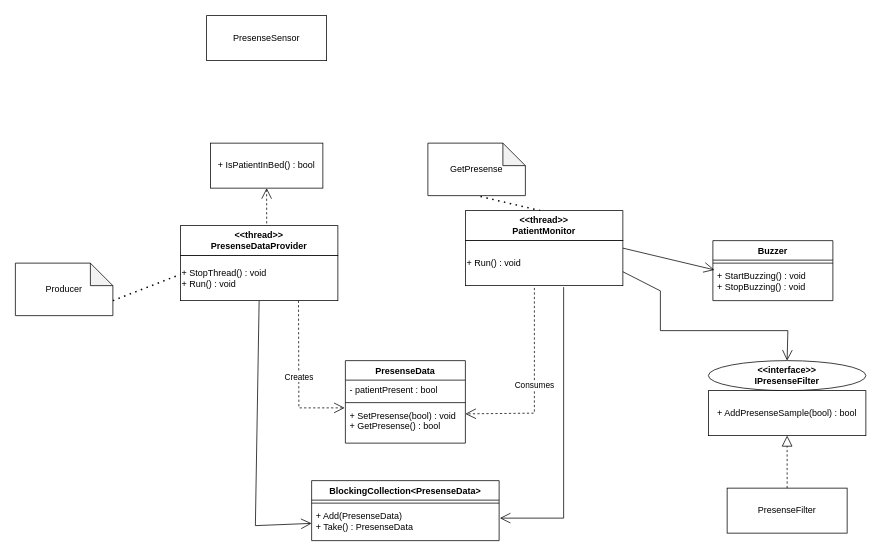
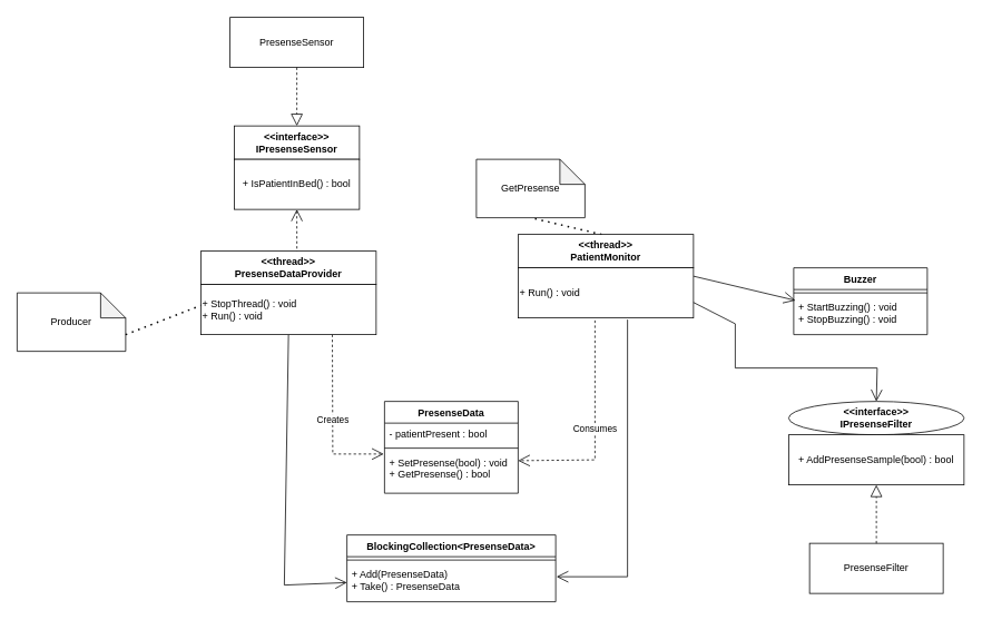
  <mxCell id="0" />
  <mxCell id="1" parent="0" />
  <mxCell id="2" value="Buzzer" style="swimlane;fontStyle=1;align=center;verticalAlign=top;childLayout=stackLayout;horizontal=1;startSize=26;horizontalStack=0;resizeParent=1;resizeParentMax=0;resizeLast=0;collapsible=1;marginBottom=0;whiteSpace=wrap;html=1;" vertex="1" parent="1"><mxGeometry x="950" y="320" width="160" height="80" as="geometry" /></mxCell>
  <mxCell id="3" value="" style="line;strokeWidth=1;fillColor=none;align=left;verticalAlign=middle;spacingTop=-1;spacingLeft=3;spacingRight=3;rotatable=0;labelPosition=right;points=[];portConstraint=eastwest;strokeColor=inherit;" vertex="1" parent="2"><mxGeometry y="26" width="160" height="8" as="geometry" /></mxCell>
  <mxCell id="4" value="+ StartBuzzing() : void&lt;div&gt;+ StopBuzzing() : void&lt;/div&gt;" style="text;strokeColor=none;fillColor=none;align=left;verticalAlign=top;spacingLeft=4;spacingRight=4;overflow=hidden;rotatable=0;points=[[0,0.5],[1,0.5]];portConstraint=eastwest;whiteSpace=wrap;html=1;" vertex="1" parent="2"><mxGeometry y="34" width="160" height="46" as="geometry" /></mxCell>
  <mxCell id="5" value="Producer" style="shape=note;whiteSpace=wrap;html=1;backgroundOutline=1;darkOpacity=0.05;" vertex="1" parent="1"><mxGeometry x="20" y="350" width="130" height="70" as="geometry" /></mxCell>
  <mxCell id="6" value="" style="endArrow=none;dashed=1;html=1;dashPattern=1 3;strokeWidth=2;rounded=0;exitX=0;exitY=0;exitDx=130;exitDy=50;exitPerimeter=0;entryX=-0.025;entryY=0.038;entryDx=0;entryDy=0;entryPerimeter=0;" edge="1" parent="1" source="5"><mxGeometry width="50" height="50" relative="1" as="geometry"><mxPoint x="630" y="600" as="sourcePoint" /><mxPoint x="266" y="354.988" as="targetPoint" /></mxGeometry></mxCell>
  <mxCell id="7" value="GetPresense" style="shape=note;whiteSpace=wrap;html=1;backgroundOutline=1;darkOpacity=0.05;" vertex="1" parent="1"><mxGeometry x="570" y="190" width="130" height="70" as="geometry" /></mxCell>
  <mxCell id="8" value="" style="endArrow=none;dashed=1;html=1;dashPattern=1 3;strokeWidth=2;rounded=0;entryX=0.5;entryY=1;entryDx=0;entryDy=0;entryPerimeter=0;" edge="1" parent="1" target="7"><mxGeometry width="50" height="50" relative="1" as="geometry"><mxPoint x="720" y="280" as="sourcePoint" /><mxPoint x="680" y="550" as="targetPoint" /></mxGeometry></mxCell>
  <mxCell id="9" value="PresenseData" style="swimlane;fontStyle=1;align=center;verticalAlign=top;childLayout=stackLayout;horizontal=1;startSize=26;horizontalStack=0;resizeParent=1;resizeParentMax=0;resizeLast=0;collapsible=1;marginBottom=0;whiteSpace=wrap;html=1;" vertex="1" parent="1"><mxGeometry x="460" y="480" width="160" height="110" as="geometry" /></mxCell>
  <mxCell id="10" value="- patientPresent : bool" style="text;strokeColor=none;fillColor=none;align=left;verticalAlign=top;spacingLeft=4;spacingRight=4;overflow=hidden;rotatable=0;points=[[0,0.5],[1,0.5]];portConstraint=eastwest;whiteSpace=wrap;html=1;" vertex="1" parent="9"><mxGeometry y="26" width="160" height="26" as="geometry" /></mxCell>
  <mxCell id="11" value="" style="line;strokeWidth=1;fillColor=none;align=left;verticalAlign=middle;spacingTop=-1;spacingLeft=3;spacingRight=3;rotatable=0;labelPosition=right;points=[];portConstraint=eastwest;strokeColor=inherit;" vertex="1" parent="9"><mxGeometry y="52" width="160" height="8" as="geometry" /></mxCell>
  <mxCell id="12" value="+ SetPresense(bool) : void&lt;div&gt;+ GetPresense() : bool&lt;/div&gt;" style="text;strokeColor=none;fillColor=none;align=left;verticalAlign=top;spacingLeft=4;spacingRight=4;overflow=hidden;rotatable=0;points=[[0,0.5],[1,0.5]];portConstraint=eastwest;whiteSpace=wrap;html=1;" vertex="1" parent="9"><mxGeometry y="60" width="160" height="50" as="geometry" /></mxCell>
  <mxCell id="13" value="BlockingCollection&amp;lt;PresenseData&amp;gt;" style="swimlane;fontStyle=1;align=center;verticalAlign=top;childLayout=stackLayout;horizontal=1;startSize=26;horizontalStack=0;resizeParent=1;resizeParentMax=0;resizeLast=0;collapsible=1;marginBottom=0;whiteSpace=wrap;html=1;" vertex="1" parent="1"><mxGeometry x="415" y="640" width="250" height="80" as="geometry" /></mxCell>
  <mxCell id="14" value="" style="line;strokeWidth=1;fillColor=none;align=left;verticalAlign=middle;spacingTop=-1;spacingLeft=3;spacingRight=3;rotatable=0;labelPosition=right;points=[];portConstraint=eastwest;strokeColor=inherit;" vertex="1" parent="13"><mxGeometry y="26" width="250" height="8" as="geometry" /></mxCell>
  <mxCell id="15" value="+ Add(PresenseData)&lt;div&gt;&lt;div&gt;+ Take() : PresenseData&lt;/div&gt;&lt;/div&gt;" style="text;strokeColor=none;fillColor=none;align=left;verticalAlign=top;spacingLeft=4;spacingRight=4;overflow=hidden;rotatable=0;points=[[0,0.5],[1,0.5]];portConstraint=eastwest;whiteSpace=wrap;html=1;" vertex="1" parent="13"><mxGeometry y="34" width="250" height="46" as="geometry" /></mxCell>
  <mxCell id="16" value="" style="endArrow=open;endFill=1;endSize=12;html=1;rounded=0;entryX=0.5;entryY=1;entryDx=0;entryDy=0;exitX=0.548;exitY=0.075;exitDx=0;exitDy=0;exitPerimeter=0;dashed=1;" edge="1" parent="1" source="34" target="24"><mxGeometry width="160" relative="1" as="geometry"><mxPoint x="370" y="280" as="sourcePoint" /><mxPoint x="327.6" y="193.998" as="targetPoint" /></mxGeometry></mxCell>
  <mxCell id="17" value="" style="endArrow=open;endFill=1;endSize=12;html=1;rounded=0;exitX=0.5;exitY=1;exitDx=0;exitDy=0;entryX=0;entryY=0.5;entryDx=0;entryDy=0;" edge="1" parent="1" source="35" target="15"><mxGeometry width="160" relative="1" as="geometry"><mxPoint x="349.04" y="380" as="sourcePoint" /><mxPoint x="350" y="290" as="targetPoint" /><Array as="points"><mxPoint x="340" y="700" /></Array></mxGeometry></mxCell>
  <mxCell id="18" value="" style="endArrow=open;endFill=1;endSize=12;html=1;rounded=0;entryX=1.004;entryY=0.348;entryDx=0;entryDy=0;entryPerimeter=0;" edge="1" parent="1" target="15"><mxGeometry width="160" relative="1" as="geometry"><mxPoint x="751" y="382" as="sourcePoint" /><mxPoint x="816" y="720" as="targetPoint" /><Array as="points"><mxPoint x="751" y="690" /></Array></mxGeometry></mxCell>
  <mxCell id="19" value="" style="endArrow=open;endFill=1;endSize=12;html=1;rounded=0;entryX=0.013;entryY=0.109;entryDx=0;entryDy=0;entryPerimeter=0;" edge="1" parent="1" target="4"><mxGeometry width="160" relative="1" as="geometry"><mxPoint x="830" y="330" as="sourcePoint" /><mxPoint x="950" y="781" as="targetPoint" /><Array as="points" /></mxGeometry></mxCell>
  <mxCell id="20" value="Creates" style="endArrow=open;endSize=12;dashed=1;html=1;rounded=0;exitX=0.75;exitY=1;exitDx=0;exitDy=0;entryX=-0.006;entryY=0.06;entryDx=0;entryDy=0;entryPerimeter=0;" edge="1" parent="1" source="35" target="12"><mxGeometry width="160" relative="1" as="geometry"><mxPoint x="390" y="382.99" as="sourcePoint" /><mxPoint x="740" y="580" as="targetPoint" /><Array as="points"><mxPoint x="398" y="543" /></Array></mxGeometry></mxCell>
  <mxCell id="21" value="Consumes" style="endArrow=open;endSize=12;dashed=1;html=1;rounded=0;entryX=1;entryY=0.22;entryDx=0;entryDy=0;entryPerimeter=0;" edge="1" parent="1" target="12"><mxGeometry width="160" relative="1" as="geometry"><mxPoint x="712" y="383" as="sourcePoint" /><mxPoint x="899" y="602" as="targetPoint" /><Array as="points"><mxPoint x="712" y="550" /></Array></mxGeometry></mxCell>
  <mxCell id="22" value="" style="group" vertex="1" connectable="0" parent="1"><mxGeometry x="280" y="150" width="150" height="100" as="geometry" /></mxCell>
+ <mxCell id="23" value="&lt;div&gt;&lt;b&gt;&amp;lt;&amp;lt;interface&amp;gt;&amp;gt;&lt;/b&gt;&lt;/div&gt;&lt;b&gt;IPresenseSensor&lt;/b&gt;" style="rounded=0;whiteSpace=wrap;html=1;" vertex="1" parent="22"><mxGeometry width="150" height="40" as="geometry" /></mxCell>
  <mxCell id="24" value="+ IsPatientInBed() : bool" style="rounded=0;whiteSpace=wrap;html=1;" vertex="1" parent="22"><mxGeometry y="40" width="150" height="60" as="geometry" /></mxCell>
  <mxCell id="25" value="PresenseSensor" style="rounded=0;whiteSpace=wrap;html=1;" vertex="1" parent="1"><mxGeometry x="275" y="20" width="160" height="60" as="geometry" /></mxCell>
+ <mxCell id="26" value="" style="endArrow=block;dashed=1;endFill=0;endSize=12;html=1;rounded=0;exitX=0.5;exitY=1;exitDx=0;exitDy=0;entryX=0.5;entryY=0;entryDx=0;entryDy=0;" edge="1" parent="1" source="25" target="23"><mxGeometry width="160" relative="1" as="geometry"><mxPoint x="370" y="110" as="sourcePoint" /><mxPoint x="530" y="110" as="targetPoint" /></mxGeometry></mxCell>
  <mxCell id="27" value="" style="group" vertex="1" connectable="0" parent="1"><mxGeometry x="944" y="480" width="210" height="100" as="geometry" /></mxCell>
  <mxCell id="28" value="&lt;div&gt;&lt;b&gt;&amp;lt;&amp;lt;interface&amp;gt;&amp;gt;&lt;/b&gt;&lt;/div&gt;&lt;b&gt;IPresenseFilter&lt;/b&gt;" style="ellipse;whiteSpace=wrap;html=1;" vertex="1" parent="27"><mxGeometry width="210" height="40" as="geometry" /></mxCell>
  <mxCell id="29" value="+ AddPresenseSample(bool) : bool" style="rounded=0;whiteSpace=wrap;html=1;" vertex="1" parent="27"><mxGeometry y="40" width="210" height="60" as="geometry" /></mxCell>
  <mxCell id="30" value="PresenseFilter" style="rounded=0;whiteSpace=wrap;html=1;" vertex="1" parent="1"><mxGeometry x="969" y="650" width="160" height="60" as="geometry" /></mxCell>
  <mxCell id="31" value="" style="endArrow=block;dashed=1;endFill=0;endSize=12;html=1;rounded=0;exitX=0.5;exitY=0;exitDx=0;exitDy=0;entryX=0.5;entryY=1;entryDx=0;entryDy=0;" edge="1" parent="1" source="30" target="29"><mxGeometry width="160" relative="1" as="geometry"><mxPoint x="910" y="700" as="sourcePoint" /><mxPoint x="910" y="770" as="targetPoint" /></mxGeometry></mxCell>
  <mxCell id="32" value="" style="endArrow=open;endFill=1;endSize=12;html=1;rounded=0;exitX=0.994;exitY=0.269;exitDx=0;exitDy=0;entryX=0.5;entryY=0;entryDx=0;entryDy=0;exitPerimeter=0;" edge="1" parent="1" target="28"><mxGeometry width="160" relative="1" as="geometry"><mxPoint x="829.04" y="360.994" as="sourcePoint" /><mxPoint x="1002" y="350" as="targetPoint" /><Array as="points"><mxPoint x="880" y="387" /><mxPoint x="880" y="440" /><mxPoint x="1050" y="440" /></Array></mxGeometry></mxCell>
  <mxCell id="33" value="&#10;&#10;" style="group;align=left;" vertex="1" connectable="0" parent="1"><mxGeometry x="240" y="300" width="210" height="100" as="geometry" /></mxCell>
  <mxCell id="34" value="&lt;div&gt;&lt;b&gt;&amp;lt;&amp;lt;thread&amp;gt;&amp;gt;&lt;/b&gt;&lt;/div&gt;&lt;b&gt;PresenseDataProvider&lt;/b&gt;" style="rounded=0;whiteSpace=wrap;html=1;" vertex="1" parent="33"><mxGeometry width="210" height="40" as="geometry" /></mxCell>
  <mxCell id="35" value="+ StopThread() : void&lt;div&gt;+ Run() : void&lt;/div&gt;" style="rounded=0;whiteSpace=wrap;html=1;align=left;" vertex="1" parent="33"><mxGeometry y="40" width="210" height="60" as="geometry" /></mxCell>
  <mxCell id="36" value="&#10;&#10;" style="group" vertex="1" connectable="0" parent="1"><mxGeometry x="620" y="280" width="210" height="100" as="geometry" /></mxCell>
  <mxCell id="37" value="&lt;div&gt;&lt;b&gt;&amp;lt;&amp;lt;thread&amp;gt;&amp;gt;&lt;/b&gt;&lt;/div&gt;&lt;b&gt;PatientMonitor&lt;/b&gt;" style="rounded=0;whiteSpace=wrap;html=1;" vertex="1" parent="36"><mxGeometry width="210" height="40" as="geometry" /></mxCell>
  <mxCell id="38" value="&lt;div&gt;+ Run() : void&lt;/div&gt;" style="rounded=0;whiteSpace=wrap;html=1;align=left;" vertex="1" parent="36"><mxGeometry y="40" width="210" height="60" as="geometry" /></mxCell>
